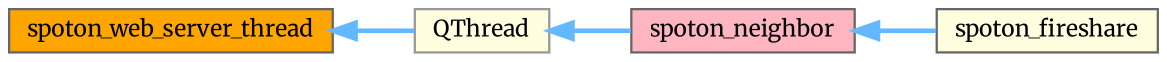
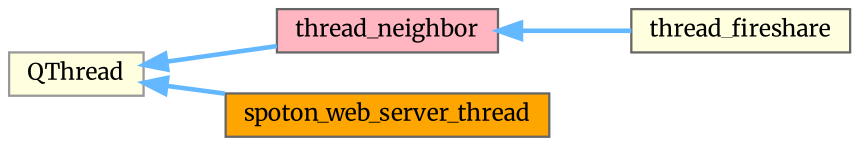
  digraph {
    fontname=Merriweather
    rankdir=LR
    node [color=grey40 fillcolor=lightyellow fontname=Merriweather fontsize=10 shape=box style=filled]
    edge [color=steelblue1 dir=back fontname=Merriweather fontsize=10 labelfontname=Helvetica labelfontsize=10 style=bold]
    n1 [color=grey60 height=0.2 label=QThread width=0.4]
-   n2 [fillcolor=lightpink height=0.2 label=spoton_neighbor width=0.4]
+   n2 [fillcolor=lightpink height=0.2 label=thread_neighbor width=0.4]
    n3 [fillcolor=orange height=0.2 label=spoton_web_server_thread width=0.4]
-   n4 [height=0.2 label=spoton_fireshare width=0.4]
+   n4 [height=0.2 label=thread_fireshare width=0.4]
    n1 -> n2
-   n3 -> n1
+   n1 -> n3
    n2 -> n4
  }
